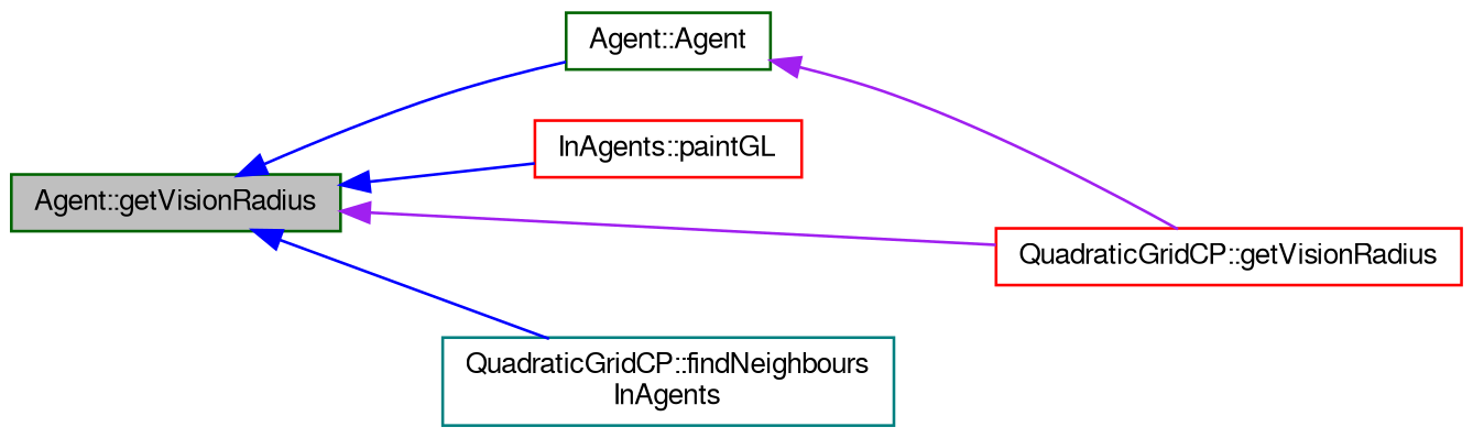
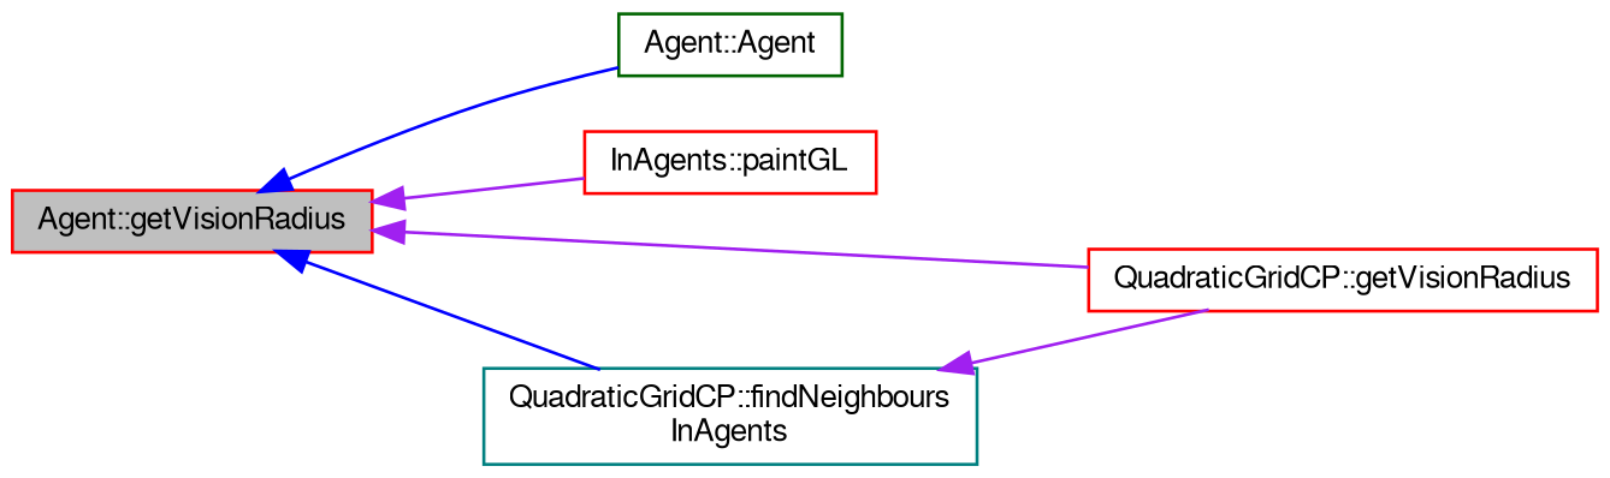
  digraph {
    rankdir=LR
    node [color=darkgreen fillcolor=white fontname=FreeSans fontsize=10 shape=record style=filled]
    edge [color=blue dir=back fontname=FreeSans fontsize=10 labelfontname=FreeSans labelfontsize=10 style=solid]
-   n1 [fillcolor=grey75 fontcolor=black height=0.2 label="Agent::getVisionRadius" width=0.4]
+   n1 [color=red fillcolor=grey75 fontcolor=black height=0.2 label="Agent::getVisionRadius" width=0.4]
    n2 [height=0.2 label="Agent::Agent" width=0.4]
    n3 [color=red height=0.2 label="InAgents::paintGL" width=0.4]
    n4 [color=red height=0.2 label="QuadraticGridCP::getVisionRadius" width=0.4]
    n5 [color=teal height=0.2 label="QuadraticGridCP::findNeighbours\lInAgents" width=0.4]
    n1 -> n2
-   n1 -> n3
+   n1 -> n3 [color=purple]
    n1 -> n4 [color=purple]
    n1 -> n5
-   n2 -> n4 [color=purple]
+   n5 -> n4 [color=purple]
  }
